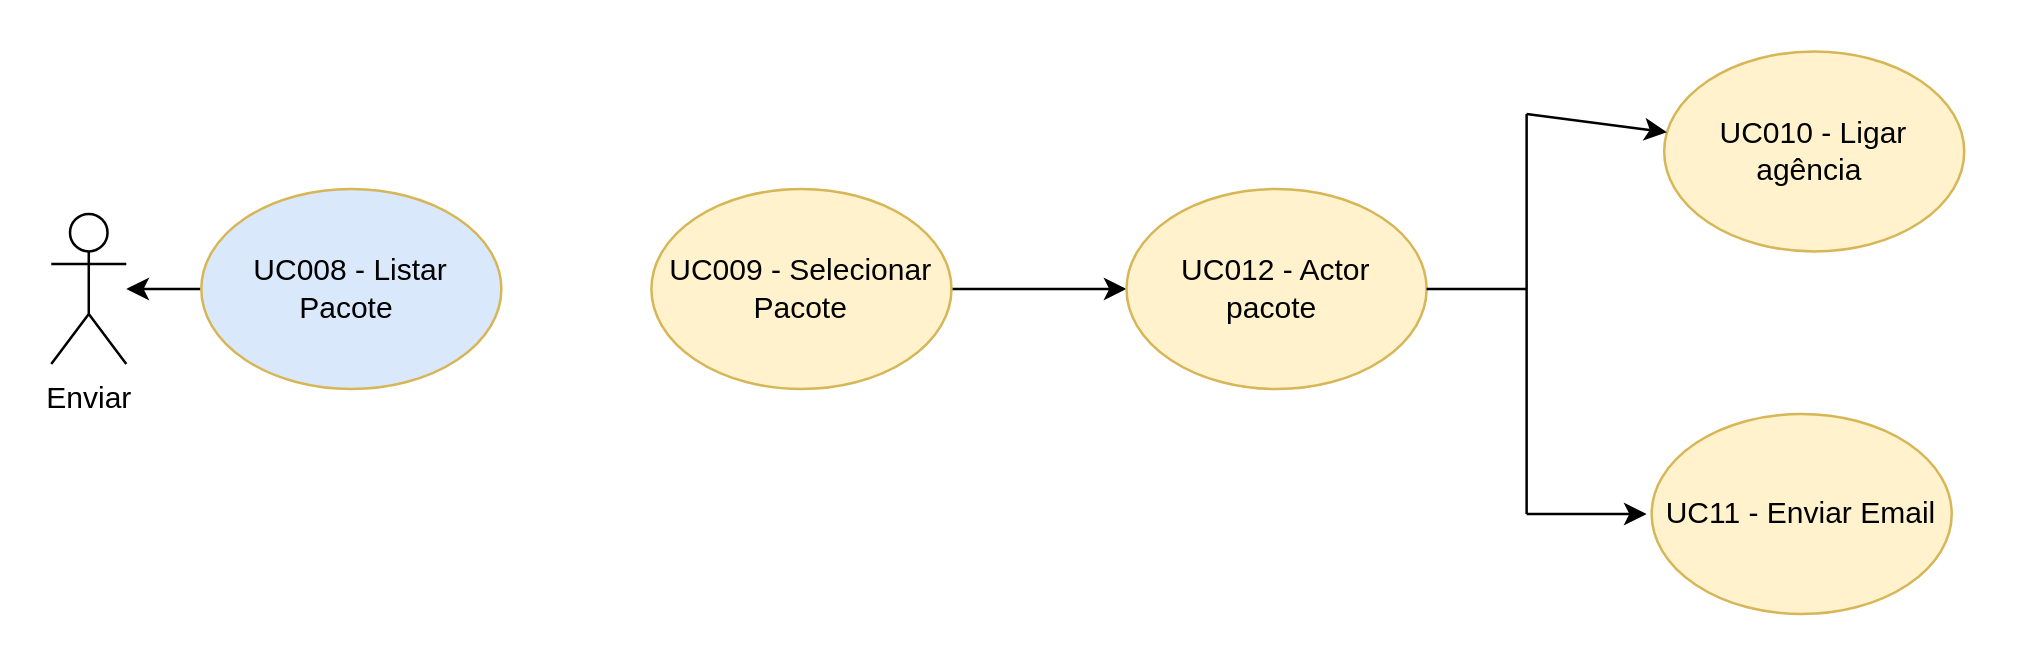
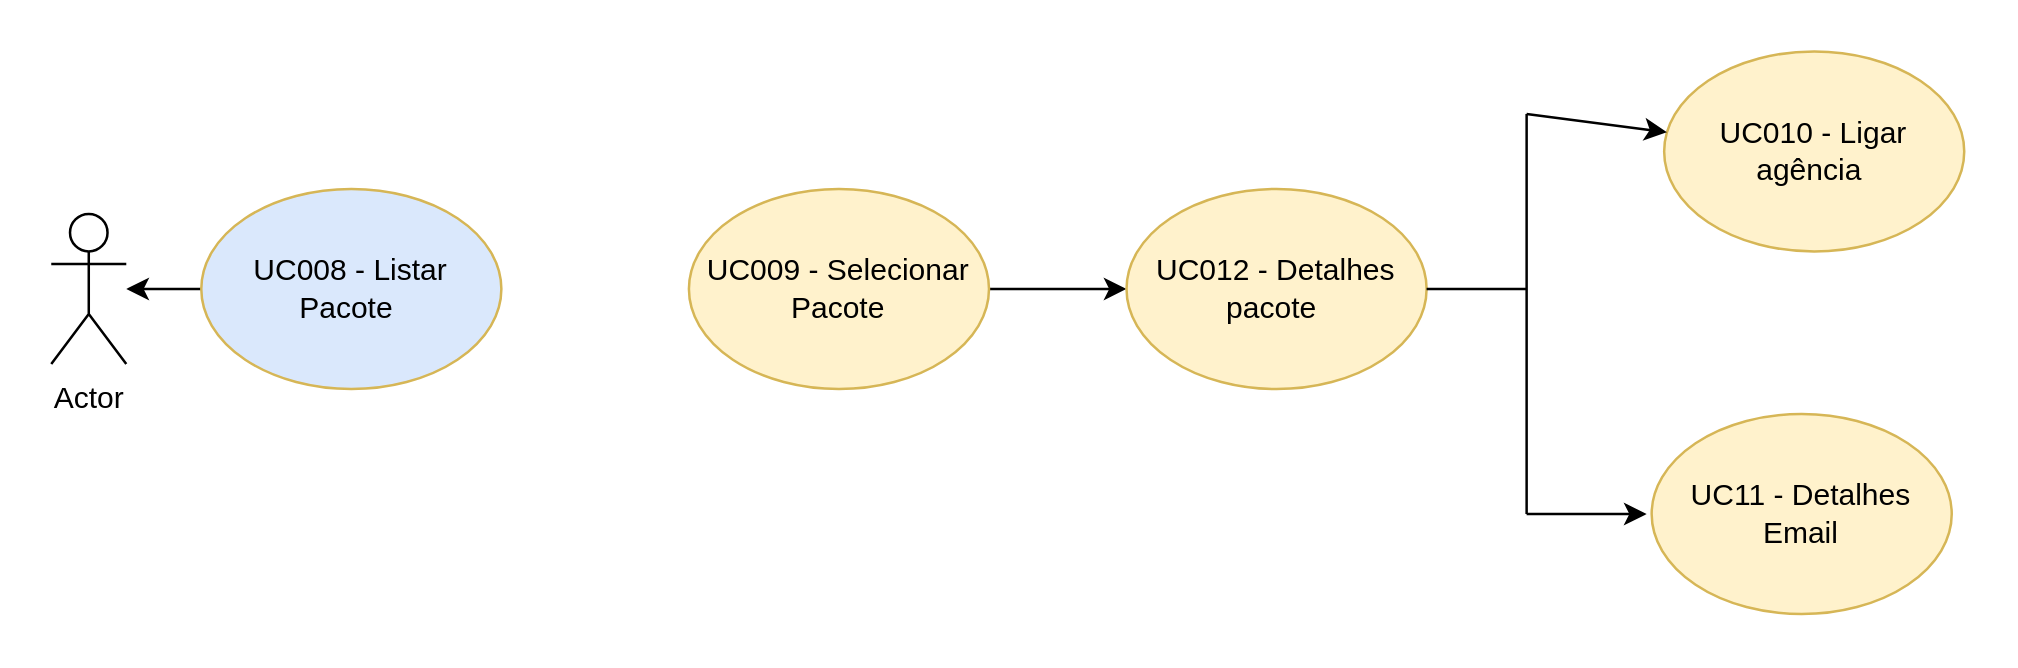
  <mxCell id="0" />
  <mxCell id="1" parent="0" />
- <mxCell id="2" value="Enviar" style="shape=umlActor;verticalLabelPosition=bottom;labelBackgroundColor=#ffffff;verticalAlign=top;html=1;outlineConnect=0;" vertex="1" parent="1"><mxGeometry x="20" y="85" width="30" height="60" as="geometry" /></mxCell>
+ <mxCell id="2" value="Actor" style="shape=umlActor;verticalLabelPosition=bottom;labelBackgroundColor=#ffffff;verticalAlign=top;html=1;outlineConnect=0;" vertex="1" parent="1"><mxGeometry x="20" y="85" width="30" height="60" as="geometry" /></mxCell>
  <mxCell id="3" style="edgeStyle=orthogonalEdgeStyle;rounded=0;orthogonalLoop=1;jettySize=auto;html=1;" edge="1" parent="1" source="4" target="2"><mxGeometry relative="1" as="geometry" /></mxCell>
  <mxCell id="4" value="UC008 - Listar Pacote&amp;nbsp;" style="ellipse;whiteSpace=wrap;html=1;fillColor=#dae8fc;strokeColor=#d6b656;" vertex="1" parent="1"><mxGeometry x="80" y="75" width="120" height="80" as="geometry" /></mxCell>
  <mxCell id="5" style="edgeStyle=orthogonalEdgeStyle;rounded=0;orthogonalLoop=1;jettySize=auto;html=1;entryX=0;entryY=0.5;entryDx=0;entryDy=0;" edge="1" parent="1" source="6" target="8"><mxGeometry relative="1" as="geometry" /></mxCell>
- <mxCell id="6" value="UC009 - Selecionar Pacote" style="ellipse;whiteSpace=wrap;html=1;fillColor=#fff2cc;strokeColor=#d6b656;" vertex="1" parent="1"><mxGeometry x="260" y="75" width="120" height="80" as="geometry" /></mxCell>
- <mxCell id="7" value="UC11 - Enviar Email" style="ellipse;whiteSpace=wrap;html=1;fillColor=#fff2cc;strokeColor=#d6b656;" vertex="1" parent="1"><mxGeometry x="660" y="165" width="120" height="80" as="geometry" /></mxCell>
- <mxCell id="8" value="UC012 - Actor pacote&amp;nbsp;" style="ellipse;whiteSpace=wrap;html=1;fillColor=#fff2cc;strokeColor=#d6b656;" vertex="1" parent="1"><mxGeometry x="450" y="75" width="120" height="80" as="geometry" /></mxCell>
+ <mxCell id="6" value="UC009 - Selecionar Pacote" style="ellipse;whiteSpace=wrap;html=1;fillColor=#fff2cc;strokeColor=#d6b656;" vertex="1" parent="1"><mxGeometry x="275" y="75" width="120" height="80" as="geometry" /></mxCell>
+ <mxCell id="7" value="UC11 - Detalhes Email" style="ellipse;whiteSpace=wrap;html=1;fillColor=#fff2cc;strokeColor=#d6b656;" vertex="1" parent="1"><mxGeometry x="660" y="165" width="120" height="80" as="geometry" /></mxCell>
+ <mxCell id="8" value="UC012 - Detalhes pacote&amp;nbsp;" style="ellipse;whiteSpace=wrap;html=1;fillColor=#fff2cc;strokeColor=#d6b656;" vertex="1" parent="1"><mxGeometry x="450" y="75" width="120" height="80" as="geometry" /></mxCell>
  <mxCell id="9" value="UC010 - Ligar agência&amp;nbsp;" style="ellipse;whiteSpace=wrap;html=1;fillColor=#fff2cc;strokeColor=#d6b656;" vertex="1" parent="1"><mxGeometry x="665" y="20" width="120" height="80" as="geometry" /></mxCell>
  <mxCell id="10" value="" style="endArrow=none;html=1;exitX=1;exitY=0.5;exitDx=0;exitDy=0;" edge="1" parent="1" source="8"><mxGeometry width="50" height="50" relative="1" as="geometry"><mxPoint x="550" y="135" as="sourcePoint" /><mxPoint x="610" y="115" as="targetPoint" /></mxGeometry></mxCell>
  <mxCell id="11" value="" style="endArrow=none;html=1;" edge="1" parent="1"><mxGeometry width="50" height="50" relative="1" as="geometry"><mxPoint x="610" y="115" as="sourcePoint" /><mxPoint x="610" y="45" as="targetPoint" /></mxGeometry></mxCell>
  <mxCell id="12" value="" style="endArrow=none;html=1;" edge="1" parent="1"><mxGeometry width="50" height="50" relative="1" as="geometry"><mxPoint x="610" y="115" as="sourcePoint" /><mxPoint x="610" y="205" as="targetPoint" /></mxGeometry></mxCell>
  <mxCell id="13" value="" style="endArrow=classic;html=1;" edge="1" parent="1" target="9"><mxGeometry width="50" height="50" relative="1" as="geometry"><mxPoint x="610" y="45" as="sourcePoint" /><mxPoint x="640" y="25" as="targetPoint" /></mxGeometry></mxCell>
  <mxCell id="14" value="" style="endArrow=classic;html=1;" edge="1" parent="1"><mxGeometry width="50" height="50" relative="1" as="geometry"><mxPoint x="610" y="205" as="sourcePoint" /><mxPoint x="658" y="205" as="targetPoint" /></mxGeometry></mxCell>
